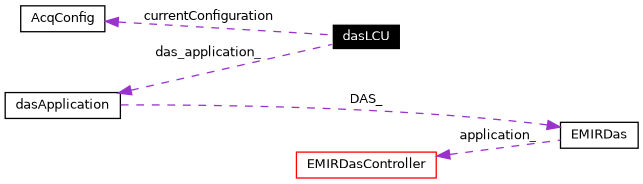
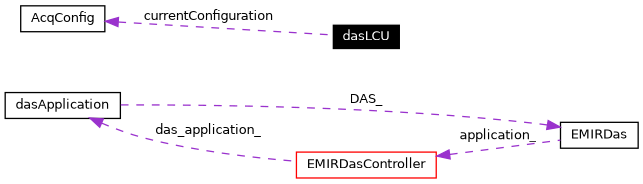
  digraph {
    rankdir=LR
    node [color=black fillcolor=white fontname=Helvetica fontsize=10 shape=record style=filled]
    edge [color=darkorchid3 dir=back fontname=Helvetica fontsize=10 labelfontname=Helvetica labelfontsize=10 style=dashed]
    n1 [color=white fillcolor=black fontcolor=white height=0.2 label=dasLCU width=0.4]
    n2 [height=0.2 label=dasApplication width=0.4]
    n3 [height=0.2 label=EMIRDas width=0.4]
    n4 [color=red height=0.2 label=EMIRDasController width=0.4]
    n5 [height=0.2 label=AcqConfig width=0.4]
-   n2 -> n1 [label=das_application_]
+   n2 -> n4 [label=das_application_]
    n3 -> n2 [label=DAS_]
    n4 -> n3 [label=application_]
    n5 -> n1 [label=currentConfiguration]
  }
